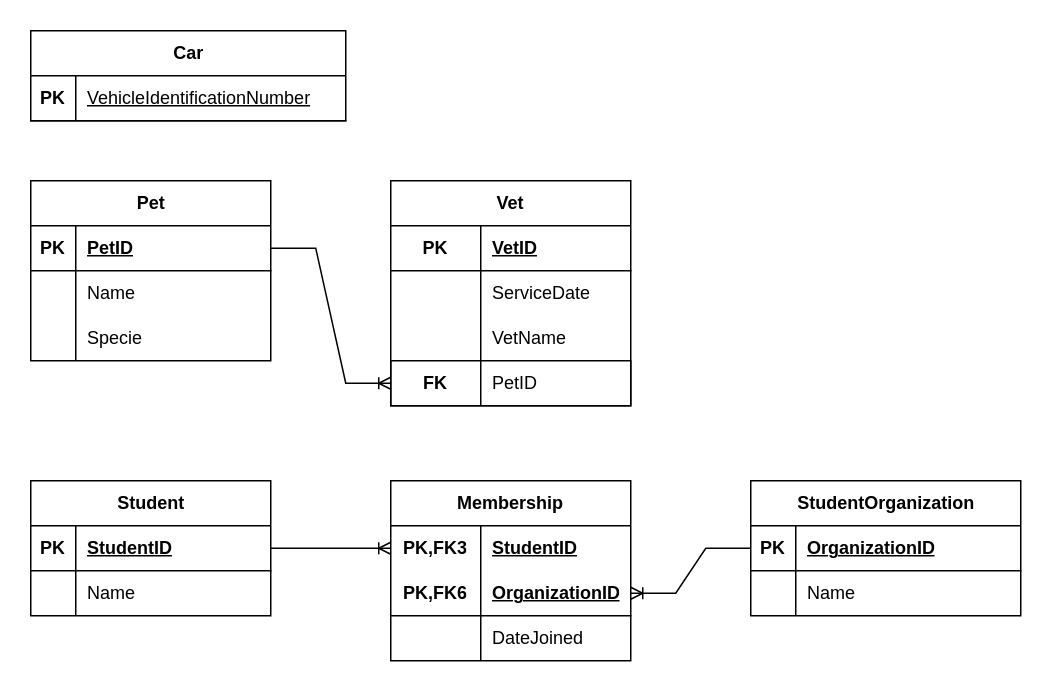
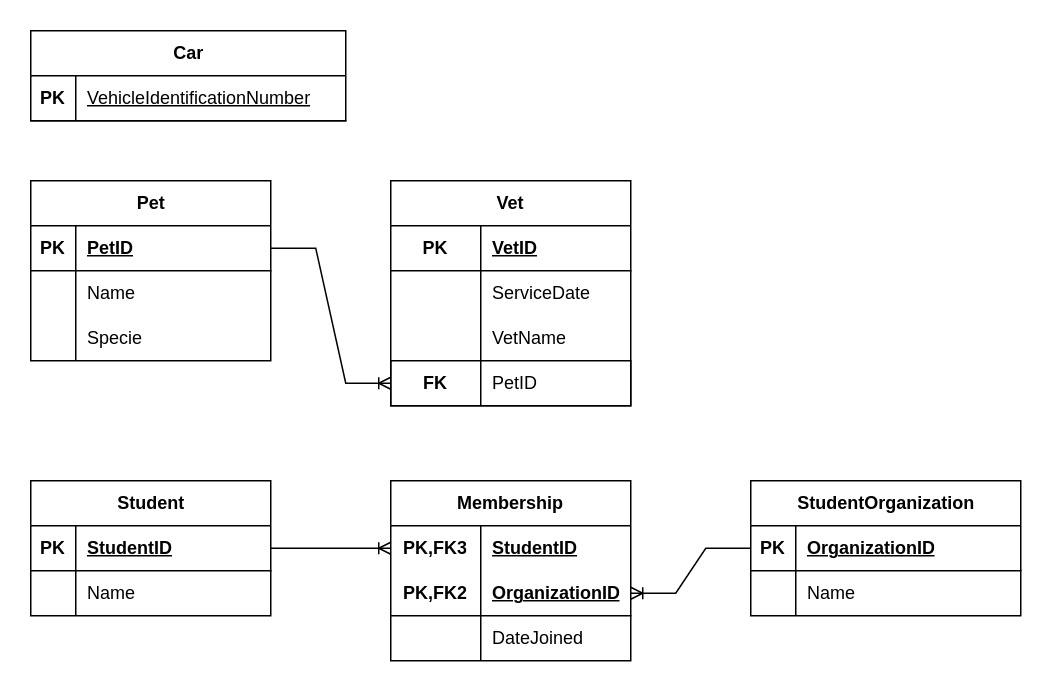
  <mxCell id="0" />
  <mxCell id="1" parent="0" />
  <mxCell id="2" value="" style="whiteSpace=wrap;html=1;" parent="1" vertex="1"><mxGeometry x="260" y="240" width="160" height="30" as="geometry" /></mxCell>
  <mxCell id="3" value="Car" style="shape=table;startSize=30;container=1;collapsible=1;childLayout=tableLayout;fixedRows=1;rowLines=0;fontStyle=1;align=center;resizeLast=1;html=1;" parent="1" vertex="1"><mxGeometry x="20" y="20" width="210" height="60" as="geometry" /></mxCell>
  <mxCell id="4" value="" style="shape=tableRow;horizontal=0;startSize=0;swimlaneHead=0;swimlaneBody=0;fillColor=none;collapsible=0;dropTarget=0;points=[[0,0.5],[1,0.5]];portConstraint=eastwest;top=0;left=0;right=0;bottom=1;" parent="3" vertex="1"><mxGeometry y="30" width="210" height="30" as="geometry" /></mxCell>
  <mxCell id="5" value="PK" style="shape=partialRectangle;connectable=0;fillColor=none;top=0;left=0;bottom=0;right=0;fontStyle=1;overflow=hidden;whiteSpace=wrap;html=1;" parent="4" vertex="1"><mxGeometry width="30" height="30" as="geometry"><mxRectangle width="30" height="30" as="alternateBounds" /></mxGeometry></mxCell>
  <mxCell id="6" value="&lt;span style=&quot;font-weight: 400; text-decoration: none;&quot;&gt;VehicleIdentificationNumber&lt;/span&gt;" style="shape=partialRectangle;connectable=0;fillColor=none;top=0;left=0;bottom=0;right=0;align=left;spacingLeft=6;fontStyle=5;overflow=hidden;whiteSpace=wrap;html=1;" parent="4" vertex="1"><mxGeometry x="30" width="180" height="30" as="geometry"><mxRectangle width="180" height="30" as="alternateBounds" /></mxGeometry></mxCell>
  <mxCell id="7" value="Pet" style="shape=table;startSize=30;container=1;collapsible=1;childLayout=tableLayout;fixedRows=1;rowLines=0;fontStyle=1;align=center;resizeLast=1;html=1;" parent="1" vertex="1"><mxGeometry x="20" y="120" width="160" height="120" as="geometry" /></mxCell>
  <mxCell id="8" value="" style="shape=tableRow;horizontal=0;startSize=0;swimlaneHead=0;swimlaneBody=0;fillColor=none;collapsible=0;dropTarget=0;points=[[0,0.5],[1,0.5]];portConstraint=eastwest;top=0;left=0;right=0;bottom=1;" parent="7" vertex="1"><mxGeometry y="30" width="160" height="30" as="geometry" /></mxCell>
  <mxCell id="9" value="PK" style="shape=partialRectangle;connectable=0;fillColor=none;top=0;left=0;bottom=0;right=0;fontStyle=1;overflow=hidden;whiteSpace=wrap;html=1;" parent="8" vertex="1"><mxGeometry width="30" height="30" as="geometry"><mxRectangle width="30" height="30" as="alternateBounds" /></mxGeometry></mxCell>
  <mxCell id="10" value="PetID" style="shape=partialRectangle;connectable=0;fillColor=none;top=0;left=0;bottom=0;right=0;align=left;spacingLeft=6;fontStyle=5;overflow=hidden;whiteSpace=wrap;html=1;" parent="8" vertex="1"><mxGeometry x="30" width="130" height="30" as="geometry"><mxRectangle width="130" height="30" as="alternateBounds" /></mxGeometry></mxCell>
  <mxCell id="11" value="" style="shape=tableRow;horizontal=0;startSize=0;swimlaneHead=0;swimlaneBody=0;fillColor=none;collapsible=0;dropTarget=0;points=[[0,0.5],[1,0.5]];portConstraint=eastwest;top=0;left=0;right=0;bottom=0;" parent="7" vertex="1"><mxGeometry y="60" width="160" height="30" as="geometry" /></mxCell>
  <mxCell id="12" value="" style="shape=partialRectangle;connectable=0;fillColor=none;top=0;left=0;bottom=0;right=0;editable=1;overflow=hidden;whiteSpace=wrap;html=1;" parent="11" vertex="1"><mxGeometry width="30" height="30" as="geometry"><mxRectangle width="30" height="30" as="alternateBounds" /></mxGeometry></mxCell>
  <mxCell id="13" value="Name" style="shape=partialRectangle;connectable=0;fillColor=none;top=0;left=0;bottom=0;right=0;align=left;spacingLeft=6;overflow=hidden;whiteSpace=wrap;html=1;" parent="11" vertex="1"><mxGeometry x="30" width="130" height="30" as="geometry"><mxRectangle width="130" height="30" as="alternateBounds" /></mxGeometry></mxCell>
  <mxCell id="14" value="" style="shape=tableRow;horizontal=0;startSize=0;swimlaneHead=0;swimlaneBody=0;fillColor=none;collapsible=0;dropTarget=0;points=[[0,0.5],[1,0.5]];portConstraint=eastwest;top=0;left=0;right=0;bottom=0;" parent="7" vertex="1"><mxGeometry y="90" width="160" height="30" as="geometry" /></mxCell>
  <mxCell id="15" value="" style="shape=partialRectangle;connectable=0;fillColor=none;top=0;left=0;bottom=0;right=0;editable=1;overflow=hidden;whiteSpace=wrap;html=1;" parent="14" vertex="1"><mxGeometry width="30" height="30" as="geometry"><mxRectangle width="30" height="30" as="alternateBounds" /></mxGeometry></mxCell>
  <mxCell id="16" value="Specie" style="shape=partialRectangle;connectable=0;fillColor=none;top=0;left=0;bottom=0;right=0;align=left;spacingLeft=6;overflow=hidden;whiteSpace=wrap;html=1;" parent="14" vertex="1"><mxGeometry x="30" width="130" height="30" as="geometry"><mxRectangle width="130" height="30" as="alternateBounds" /></mxGeometry></mxCell>
  <mxCell id="17" value="Vet" style="shape=table;startSize=30;container=1;collapsible=1;childLayout=tableLayout;fixedRows=1;rowLines=0;fontStyle=1;align=center;resizeLast=1;html=1;whiteSpace=wrap;" parent="1" vertex="1"><mxGeometry x="260" y="120" width="160" height="150.0" as="geometry" /></mxCell>
  <mxCell id="18" value="" style="shape=tableRow;horizontal=0;startSize=0;swimlaneHead=0;swimlaneBody=0;fillColor=none;collapsible=0;dropTarget=0;points=[[0,0.5],[1,0.5]];portConstraint=eastwest;top=0;left=0;right=0;bottom=1;html=1;swimlaneLine=1;" parent="17" vertex="1"><mxGeometry y="30" width="160" height="30" as="geometry" /></mxCell>
  <mxCell id="19" value="PK" style="shape=partialRectangle;connectable=0;fillColor=none;top=0;left=0;bottom=0;right=0;fontStyle=1;overflow=hidden;html=1;whiteSpace=wrap;" parent="18" vertex="1"><mxGeometry width="60" height="30" as="geometry"><mxRectangle width="60" height="30" as="alternateBounds" /></mxGeometry></mxCell>
  <mxCell id="20" value="VetID" style="shape=partialRectangle;connectable=0;fillColor=none;top=0;left=0;bottom=0;right=0;align=left;spacingLeft=6;fontStyle=5;overflow=hidden;html=1;whiteSpace=wrap;" parent="18" vertex="1"><mxGeometry x="60" width="100" height="30" as="geometry"><mxRectangle width="100" height="30" as="alternateBounds" /></mxGeometry></mxCell>
  <mxCell id="21" value="" style="shape=tableRow;horizontal=0;startSize=0;swimlaneHead=0;swimlaneBody=0;fillColor=none;collapsible=0;dropTarget=0;points=[[0,0.5],[1,0.5]];portConstraint=eastwest;top=0;left=0;right=0;bottom=0;html=1;swimlaneLine=1;gradientColor=none;swimlaneFillColor=none;strokeColor=default;" parent="17" vertex="1"><mxGeometry y="60" width="160" height="30" as="geometry" /></mxCell>
  <mxCell id="22" value="" style="shape=partialRectangle;connectable=0;fillColor=none;top=0;left=0;bottom=0;right=0;editable=1;overflow=hidden;html=1;whiteSpace=wrap;" parent="21" vertex="1"><mxGeometry width="60" height="30" as="geometry"><mxRectangle width="60" height="30" as="alternateBounds" /></mxGeometry></mxCell>
  <mxCell id="23" value="ServiceDate" style="shape=partialRectangle;connectable=0;fillColor=none;top=0;left=0;bottom=0;right=0;align=left;spacingLeft=6;overflow=hidden;html=1;whiteSpace=wrap;" parent="21" vertex="1"><mxGeometry x="60" width="100" height="30" as="geometry"><mxRectangle width="100" height="30" as="alternateBounds" /></mxGeometry></mxCell>
  <mxCell id="24" value="" style="shape=tableRow;horizontal=0;startSize=0;swimlaneHead=0;swimlaneBody=0;fillColor=none;collapsible=0;dropTarget=0;points=[[0,0.5],[1,0.5]];portConstraint=eastwest;top=0;left=0;right=0;bottom=0;html=1;swimlaneLine=1;" parent="17" vertex="1"><mxGeometry y="90" width="160" height="30" as="geometry" /></mxCell>
  <mxCell id="25" value="" style="shape=partialRectangle;connectable=0;fillColor=none;top=0;left=0;bottom=0;right=0;editable=1;overflow=hidden;html=1;whiteSpace=wrap;" parent="24" vertex="1"><mxGeometry width="60" height="30" as="geometry"><mxRectangle width="60" height="30" as="alternateBounds" /></mxGeometry></mxCell>
  <mxCell id="26" value="VetName" style="shape=partialRectangle;connectable=0;fillColor=none;top=0;left=0;bottom=0;right=0;align=left;spacingLeft=6;overflow=hidden;html=1;whiteSpace=wrap;labelBorderColor=none;gradientColor=none;" parent="24" vertex="1"><mxGeometry x="60" width="100" height="30" as="geometry"><mxRectangle width="100" height="30" as="alternateBounds" /></mxGeometry></mxCell>
  <mxCell id="27" style="shape=tableRow;horizontal=0;startSize=0;swimlaneHead=0;swimlaneBody=0;fillColor=none;collapsible=0;dropTarget=0;points=[[0,0.5],[1,0.5]];portConstraint=eastwest;top=0;left=0;right=0;bottom=0;html=1;verticalAlign=middle;labelBorderColor=none;swimlaneFillColor=none;strokeColor=default;swimlaneLine=1;rounded=0;shadow=1;" parent="17" vertex="1"><mxGeometry y="120" width="160" height="30" as="geometry" /></mxCell>
  <mxCell id="28" value="&lt;b&gt;FK&lt;/b&gt;" style="shape=partialRectangle;connectable=0;fillColor=none;top=0;left=0;bottom=0;right=0;editable=1;overflow=hidden;html=1;whiteSpace=wrap;strokeColor=#000000;" parent="27" vertex="1"><mxGeometry width="60" height="30" as="geometry"><mxRectangle width="60" height="30" as="alternateBounds" /></mxGeometry></mxCell>
  <mxCell id="29" value="PetID" style="shape=partialRectangle;connectable=0;fillColor=none;top=0;left=0;bottom=0;right=0;align=left;spacingLeft=6;overflow=hidden;html=1;whiteSpace=wrap;labelBorderColor=none;perimeterSpacing=0;" parent="27" vertex="1"><mxGeometry x="60" width="100" height="30" as="geometry"><mxRectangle width="100" height="30" as="alternateBounds" /></mxGeometry></mxCell>
  <mxCell id="30" value="" style="edgeStyle=entityRelationEdgeStyle;fontSize=12;html=1;endArrow=ERoneToMany;rounded=0;entryX=0;entryY=0.5;entryDx=0;entryDy=0;exitX=1;exitY=0.5;exitDx=0;exitDy=0;" parent="1" source="8" target="27" edge="1"><mxGeometry width="100" height="100" relative="1" as="geometry"><mxPoint x="200" y="160" as="sourcePoint" /><mxPoint x="300" y="165" as="targetPoint" /></mxGeometry></mxCell>
  <mxCell id="31" value="Student" style="shape=table;startSize=30;container=1;collapsible=1;childLayout=tableLayout;fixedRows=1;rowLines=0;fontStyle=1;align=center;resizeLast=1;html=1;" parent="1" vertex="1"><mxGeometry x="20" y="320" width="160.0" height="90.0" as="geometry" /></mxCell>
  <mxCell id="32" value="" style="shape=tableRow;horizontal=0;startSize=0;swimlaneHead=0;swimlaneBody=0;fillColor=none;collapsible=0;dropTarget=0;points=[[0,0.5],[1,0.5]];portConstraint=eastwest;top=0;left=0;right=0;bottom=1;" parent="31" vertex="1"><mxGeometry y="30" width="160.0" height="30" as="geometry" /></mxCell>
  <mxCell id="33" value="PK" style="shape=partialRectangle;connectable=0;fillColor=none;top=0;left=0;bottom=0;right=0;fontStyle=1;overflow=hidden;whiteSpace=wrap;html=1;" parent="32" vertex="1"><mxGeometry width="30" height="30" as="geometry"><mxRectangle width="30" height="30" as="alternateBounds" /></mxGeometry></mxCell>
  <mxCell id="34" value="StudentID" style="shape=partialRectangle;connectable=0;fillColor=none;top=0;left=0;bottom=0;right=0;align=left;spacingLeft=6;fontStyle=5;overflow=hidden;whiteSpace=wrap;html=1;" parent="32" vertex="1"><mxGeometry x="30" width="130.0" height="30" as="geometry"><mxRectangle width="130.0" height="30" as="alternateBounds" /></mxGeometry></mxCell>
  <mxCell id="35" value="" style="shape=tableRow;horizontal=0;startSize=0;swimlaneHead=0;swimlaneBody=0;fillColor=none;collapsible=0;dropTarget=0;points=[[0,0.5],[1,0.5]];portConstraint=eastwest;top=0;left=0;right=0;bottom=0;" parent="31" vertex="1"><mxGeometry y="60" width="160.0" height="30" as="geometry" /></mxCell>
  <mxCell id="36" value="" style="shape=partialRectangle;connectable=0;fillColor=none;top=0;left=0;bottom=0;right=0;editable=1;overflow=hidden;whiteSpace=wrap;html=1;" parent="35" vertex="1"><mxGeometry width="30" height="30" as="geometry"><mxRectangle width="30" height="30" as="alternateBounds" /></mxGeometry></mxCell>
  <mxCell id="37" value="Name" style="shape=partialRectangle;connectable=0;fillColor=none;top=0;left=0;bottom=0;right=0;align=left;spacingLeft=6;overflow=hidden;whiteSpace=wrap;html=1;" parent="35" vertex="1"><mxGeometry x="30" width="130.0" height="30" as="geometry"><mxRectangle width="130.0" height="30" as="alternateBounds" /></mxGeometry></mxCell>
  <mxCell id="38" value="StudentOrganization" style="shape=table;startSize=30;container=1;collapsible=1;childLayout=tableLayout;fixedRows=1;rowLines=0;fontStyle=1;align=center;resizeLast=1;html=1;" parent="1" vertex="1"><mxGeometry x="500" y="320" width="180" height="90.0" as="geometry" /></mxCell>
  <mxCell id="39" value="" style="shape=tableRow;horizontal=0;startSize=0;swimlaneHead=0;swimlaneBody=0;fillColor=none;collapsible=0;dropTarget=0;points=[[0,0.5],[1,0.5]];portConstraint=eastwest;top=0;left=0;right=0;bottom=1;" parent="38" vertex="1"><mxGeometry y="30" width="180" height="30" as="geometry" /></mxCell>
  <mxCell id="40" value="PK" style="shape=partialRectangle;connectable=0;fillColor=none;top=0;left=0;bottom=0;right=0;fontStyle=1;overflow=hidden;whiteSpace=wrap;html=1;" parent="39" vertex="1"><mxGeometry width="30" height="30" as="geometry"><mxRectangle width="30" height="30" as="alternateBounds" /></mxGeometry></mxCell>
  <mxCell id="41" value="&lt;span style=&quot;text-align: center; white-space: nowrap; text-decoration: none;&quot;&gt;OrganizationID&lt;/span&gt;" style="shape=partialRectangle;connectable=0;fillColor=none;top=0;left=0;bottom=0;right=0;align=left;spacingLeft=6;fontStyle=5;overflow=hidden;whiteSpace=wrap;html=1;" parent="39" vertex="1"><mxGeometry x="30" width="150" height="30" as="geometry"><mxRectangle width="150" height="30" as="alternateBounds" /></mxGeometry></mxCell>
  <mxCell id="42" value="" style="shape=tableRow;horizontal=0;startSize=0;swimlaneHead=0;swimlaneBody=0;fillColor=none;collapsible=0;dropTarget=0;points=[[0,0.5],[1,0.5]];portConstraint=eastwest;top=0;left=0;right=0;bottom=0;" parent="38" vertex="1"><mxGeometry y="60" width="180" height="30" as="geometry" /></mxCell>
  <mxCell id="43" value="" style="shape=partialRectangle;connectable=0;fillColor=none;top=0;left=0;bottom=0;right=0;editable=1;overflow=hidden;whiteSpace=wrap;html=1;" parent="42" vertex="1"><mxGeometry width="30" height="30" as="geometry"><mxRectangle width="30" height="30" as="alternateBounds" /></mxGeometry></mxCell>
  <mxCell id="44" value="Name" style="shape=partialRectangle;connectable=0;fillColor=none;top=0;left=0;bottom=0;right=0;align=left;spacingLeft=6;overflow=hidden;whiteSpace=wrap;html=1;" parent="42" vertex="1"><mxGeometry x="30" width="150" height="30" as="geometry"><mxRectangle width="150" height="30" as="alternateBounds" /></mxGeometry></mxCell>
  <mxCell id="45" value="" style="edgeStyle=entityRelationEdgeStyle;fontSize=12;html=1;endArrow=ERoneToMany;rounded=0;entryX=0;entryY=0.5;entryDx=0;entryDy=0;exitX=1;exitY=0.5;exitDx=0;exitDy=0;" parent="1" source="32" target="48" edge="1"><mxGeometry width="100" height="100" relative="1" as="geometry"><mxPoint x="200" y="360" as="sourcePoint" /><mxPoint x="260" y="425" as="targetPoint" /></mxGeometry></mxCell>
  <mxCell id="46" value="" style="edgeStyle=entityRelationEdgeStyle;fontSize=12;html=1;endArrow=ERoneToMany;rounded=0;entryX=1;entryY=0.5;entryDx=0;entryDy=0;exitX=0;exitY=0.5;exitDx=0;exitDy=0;" parent="1" source="39" target="51" edge="1"><mxGeometry width="100" height="100" relative="1" as="geometry"><mxPoint x="630" y="450" as="sourcePoint" /><mxPoint x="420" y="395" as="targetPoint" /></mxGeometry></mxCell>
  <mxCell id="47" value="Membership" style="shape=table;startSize=30;container=1;collapsible=1;childLayout=tableLayout;fixedRows=1;rowLines=0;fontStyle=1;align=center;resizeLast=1;html=1;whiteSpace=wrap;" parent="1" vertex="1"><mxGeometry x="260" y="320" width="160" height="120" as="geometry" /></mxCell>
  <mxCell id="48" value="" style="shape=tableRow;horizontal=0;startSize=0;swimlaneHead=0;swimlaneBody=0;fillColor=none;collapsible=0;dropTarget=0;points=[[0,0.5],[1,0.5]];portConstraint=eastwest;top=0;left=0;right=0;bottom=0;html=1;" parent="47" vertex="1"><mxGeometry y="30" width="160" height="30" as="geometry" /></mxCell>
  <mxCell id="49" value="PK,FK3" style="shape=partialRectangle;connectable=0;fillColor=none;top=0;left=0;bottom=0;right=0;fontStyle=1;overflow=hidden;html=1;whiteSpace=wrap;" parent="48" vertex="1"><mxGeometry width="60" height="30" as="geometry"><mxRectangle width="60" height="30" as="alternateBounds" /></mxGeometry></mxCell>
  <mxCell id="50" value="&lt;span style=&quot;text-decoration: none;&quot;&gt;StudentID&lt;/span&gt;" style="shape=partialRectangle;connectable=0;fillColor=none;top=0;left=0;bottom=0;right=0;align=left;spacingLeft=6;fontStyle=5;overflow=hidden;html=1;whiteSpace=wrap;" parent="48" vertex="1"><mxGeometry x="60" width="100" height="30" as="geometry"><mxRectangle width="100" height="30" as="alternateBounds" /></mxGeometry></mxCell>
  <mxCell id="51" value="" style="shape=tableRow;horizontal=0;startSize=0;swimlaneHead=0;swimlaneBody=0;fillColor=none;collapsible=0;dropTarget=0;points=[[0,0.5],[1,0.5]];portConstraint=eastwest;top=0;left=0;right=0;bottom=1;html=1;" parent="47" vertex="1"><mxGeometry y="60" width="160" height="30" as="geometry" /></mxCell>
- <mxCell id="52" value="PK,FK6" style="shape=partialRectangle;connectable=0;fillColor=none;top=0;left=0;bottom=0;right=0;fontStyle=1;overflow=hidden;html=1;whiteSpace=wrap;" parent="51" vertex="1"><mxGeometry width="60" height="30" as="geometry"><mxRectangle width="60" height="30" as="alternateBounds" /></mxGeometry></mxCell>
+ <mxCell id="52" value="PK,FK2" style="shape=partialRectangle;connectable=0;fillColor=none;top=0;left=0;bottom=0;right=0;fontStyle=1;overflow=hidden;html=1;whiteSpace=wrap;" parent="51" vertex="1"><mxGeometry width="60" height="30" as="geometry"><mxRectangle width="60" height="30" as="alternateBounds" /></mxGeometry></mxCell>
  <mxCell id="53" value="&lt;span style=&quot;text-decoration: none;&quot;&gt;OrganizationID&lt;/span&gt;" style="shape=partialRectangle;connectable=0;fillColor=none;top=0;left=0;bottom=0;right=0;align=left;spacingLeft=6;fontStyle=5;overflow=hidden;html=1;whiteSpace=wrap;" parent="51" vertex="1"><mxGeometry x="60" width="100" height="30" as="geometry"><mxRectangle width="100" height="30" as="alternateBounds" /></mxGeometry></mxCell>
  <mxCell id="54" value="" style="shape=tableRow;horizontal=0;startSize=0;swimlaneHead=0;swimlaneBody=0;fillColor=none;collapsible=0;dropTarget=0;points=[[0,0.5],[1,0.5]];portConstraint=eastwest;top=0;left=0;right=0;bottom=0;html=1;" parent="47" vertex="1"><mxGeometry y="90" width="160" height="30" as="geometry" /></mxCell>
  <mxCell id="55" value="" style="shape=partialRectangle;connectable=0;fillColor=none;top=0;left=0;bottom=0;right=0;editable=1;overflow=hidden;html=1;whiteSpace=wrap;" parent="54" vertex="1"><mxGeometry width="60" height="30" as="geometry"><mxRectangle width="60" height="30" as="alternateBounds" /></mxGeometry></mxCell>
  <mxCell id="56" value="DateJoined" style="shape=partialRectangle;connectable=0;fillColor=none;top=0;left=0;bottom=0;right=0;align=left;spacingLeft=6;overflow=hidden;html=1;whiteSpace=wrap;" parent="54" vertex="1"><mxGeometry x="60" width="100" height="30" as="geometry"><mxRectangle width="100" height="30" as="alternateBounds" /></mxGeometry></mxCell>
